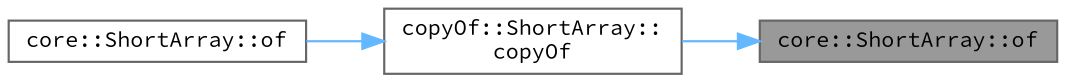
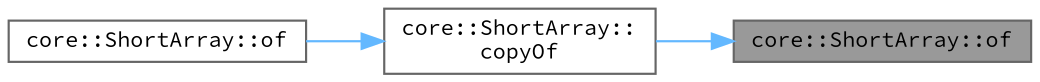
  digraph {
    rankdir=RL
    fontname="Source Code Pro"
    node [color=grey40 fillcolor=white fontname="Source Code Pro" fontsize=10 shape=box style=filled]
    edge [color=steelblue1 dir=back fontname="Source Code Pro" fontsize=10 labelfontname=Helvetica labelfontsize=10 style=solid]
    n1 [color=gray40 fillcolor=grey60 fontcolor=black height=0.2 label="core::ShortArray::of" width=0.4]
-   n2 [height=0.2 label="copyOf::ShortArray::\lcopyOf" width=0.4]
+   n2 [height=0.2 label="core::ShortArray::\lcopyOf" width=0.4]
    n3 [height=0.2 label="core::ShortArray::of" width=0.4]
    n1 -> n2
    n2 -> n3
  }
